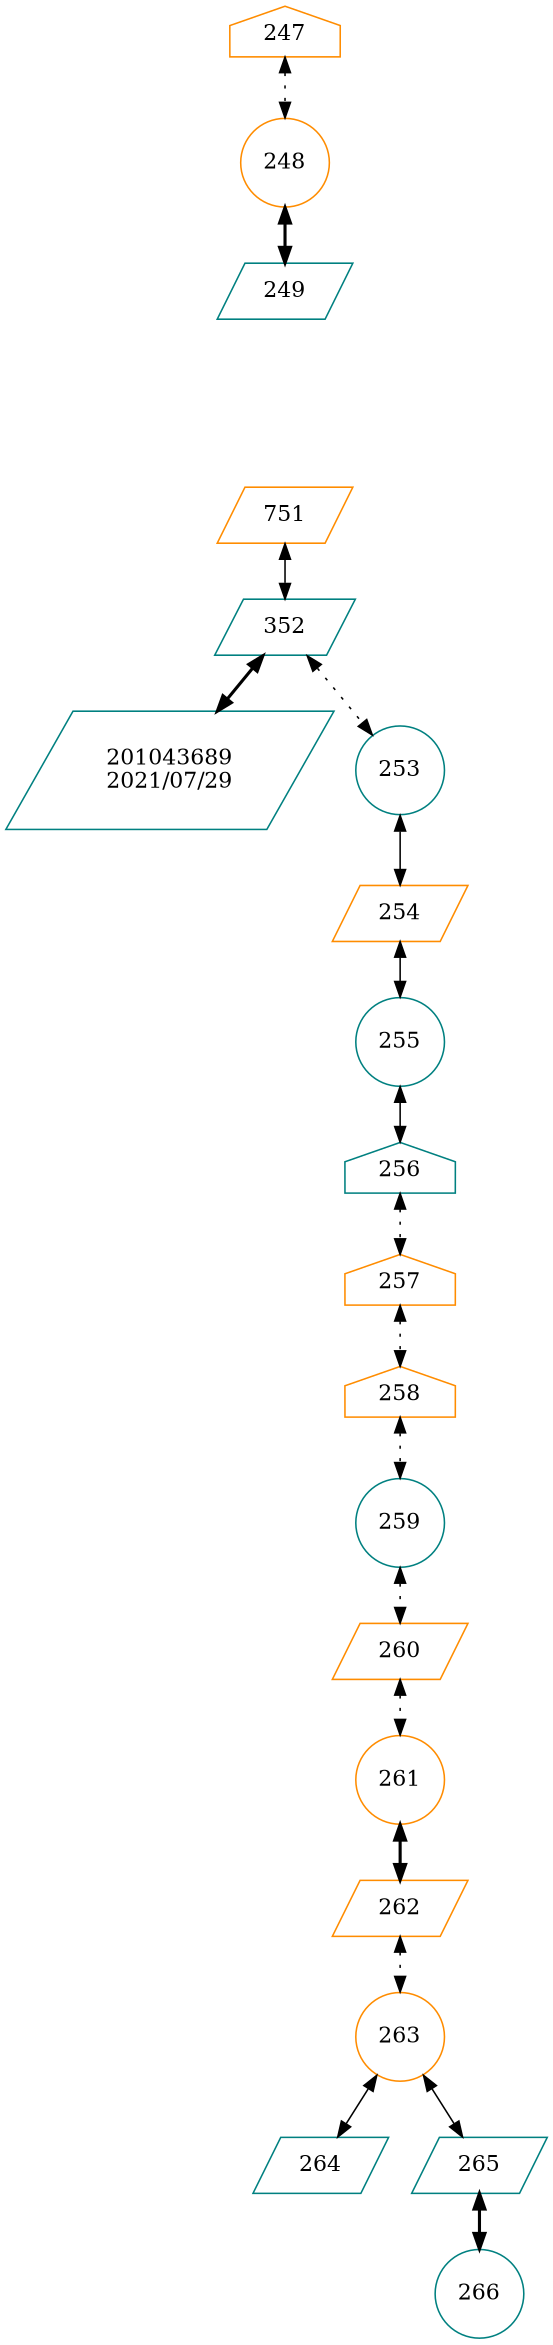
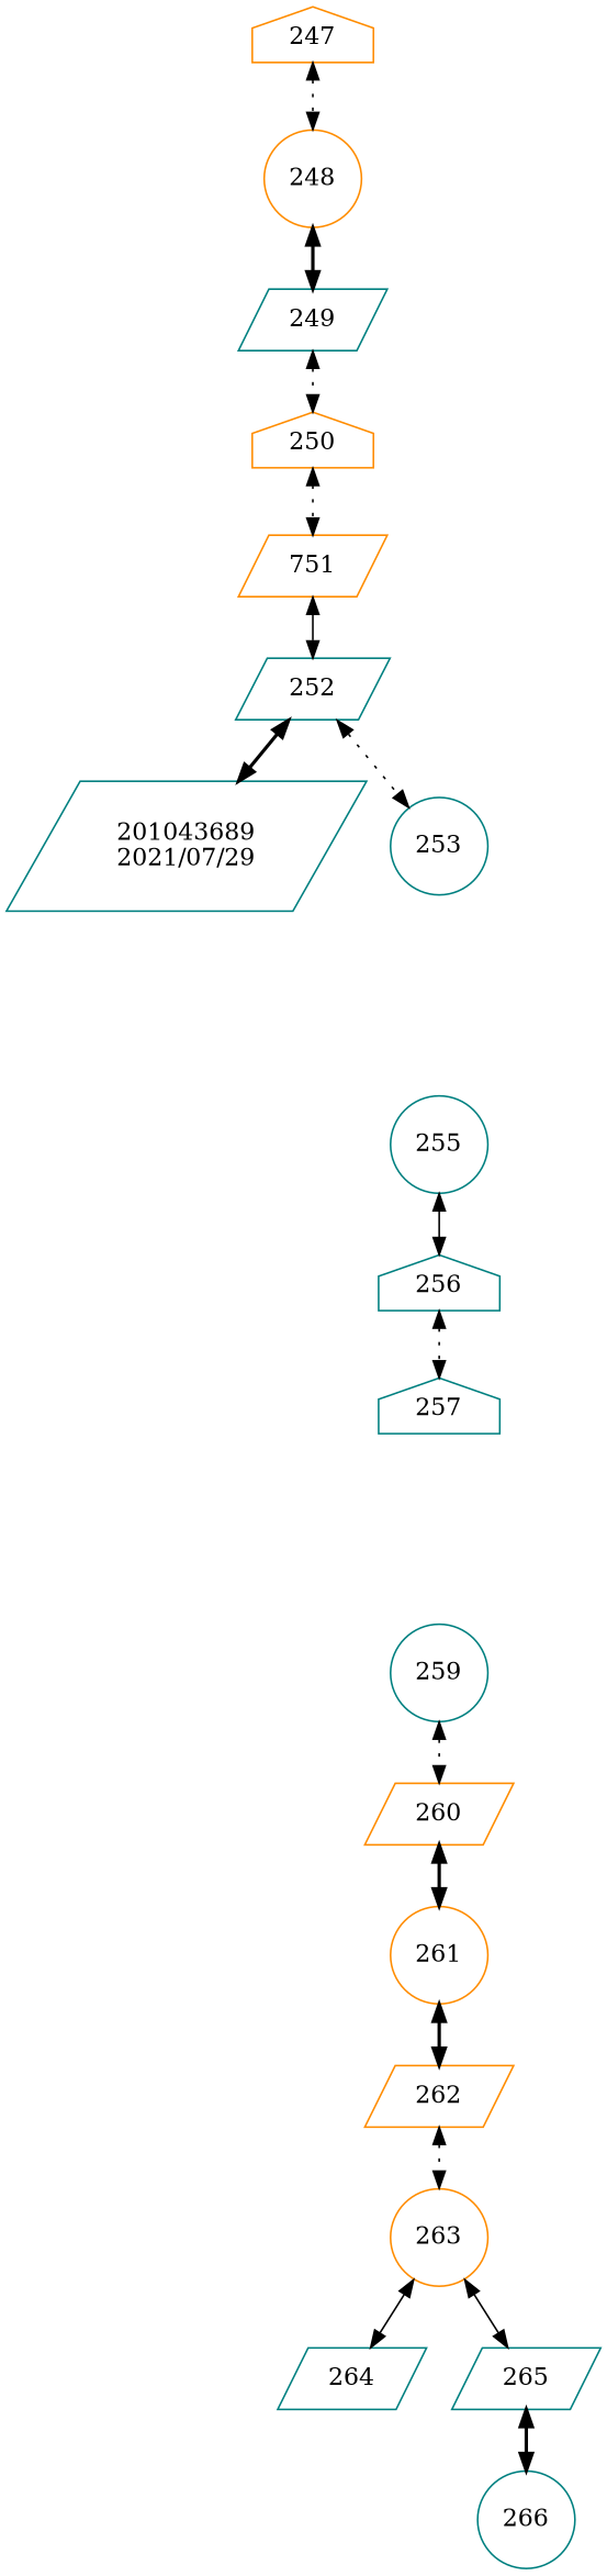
  digraph {
    compound=true
    rankdir=TB
    node [color=teal shape=parallelogram]
    edge [dir=both style=dotted]
    n1 [color=darkorange label=247 shape=house]
    n2 [color=darkorange label=248 shape=circle]
    n3 [label=249]
+   n4 [color=darkorange label=250 shape=house]
    n5 [color=darkorange label=751]
-   n6 [label=352]
+   n6 [label=252]
    n7 [label="201043689\n2021/07/29"]
    n8 [label=253 shape=circle]
-   n9 [color=darkorange label=254]
    n10 [label=255 shape=circle]
    n11 [label=256 shape=house]
-   n12 [color=darkorange label=257 shape=house]
-   n13 [color=darkorange label=258 shape=house]
+   n12 [label=257 shape=house]
    n14 [label=259 shape=circle]
    n15 [color=darkorange label=260]
    n16 [color=darkorange label=261 shape=circle]
    n17 [color=darkorange label=262]
    n18 [color=darkorange label=263 shape=circle]
    n19 [label=264]
    n20 [label=265]
    n21 [label=266 shape=circle]
    n1 -> n2
    n2 -> n3 [style=bold]
+   n3 -> n4
+   n4 -> n5
    n5 -> n6 [style=solid]
    n6 -> n7 [style=bold]
    n6 -> n8
-   n8 -> n9 [style=solid]
-   n9 -> n10 [style=solid]
    n10 -> n11 [style=solid]
    n11 -> n12
-   n12 -> n13
-   n13 -> n14
    n14 -> n15
-   n15 -> n16
+   n15 -> n16 [style=bold]
    n16 -> n17 [style=bold]
    n17 -> n18
    n18 -> n19 [style=solid]
    n18 -> n20 [style=solid]
    n20 -> n21 [style=bold]
  }
